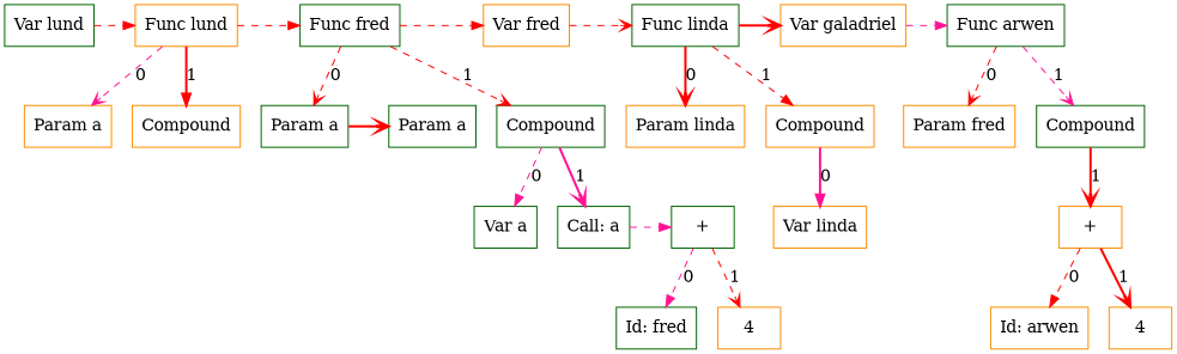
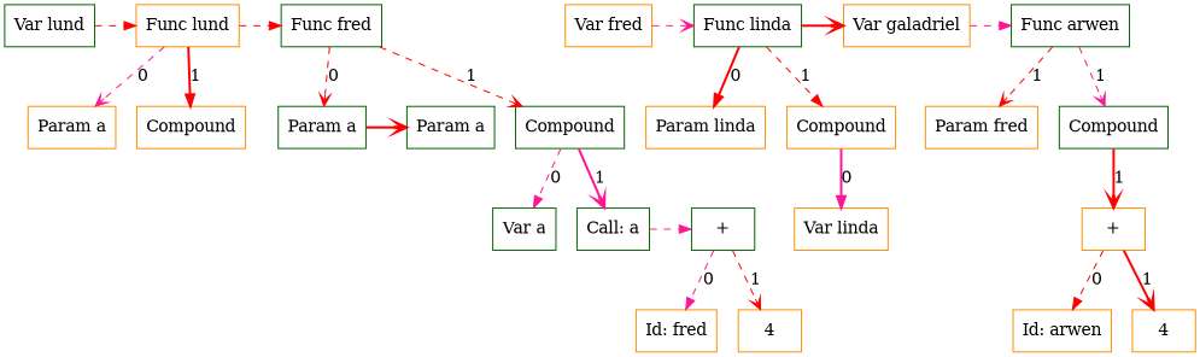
  digraph {
    node [color=darkorange shape=box]
    edge [arrowhead=vee color=red style=dashed]
    n1 [color=darkgreen label="Var lund"]
    n2 [label="Func lund"]
    n3 [color=darkgreen label="Func fred"]
    n4 [label="Var fred"]
    n5 [color=darkgreen label="Func linda"]
    n6 [label="Var galadriel"]
    n7 [color=darkgreen label="Func arwen"]
    n8 [label="Param a"]
    n9 [label=Compound]
    n10 [color=darkgreen label="Param a"]
    n11 [color=darkgreen label=Compound]
    n12 [color=darkgreen label="Param a"]
    n13 [color=darkgreen label="Var a"]
    n14 [color=darkgreen label="Call: a"]
    n15 [color=darkgreen label="+"]
-   n16 [color=darkgreen label="Id: fred"]
+   n16 [label="Id: fred"]
    n17 [label=4]
    n18 [label="Param linda"]
    n19 [label=Compound]
    n20 [label="Var linda"]
    n21 [label="Param fred"]
    n22 [color=darkgreen label=Compound]
    n23 [label="+"]
    n24 [label="Id: arwen"]
    n25 [label=4]
    subgraph sub_1 {
      rank=same
      rankdir=LR
      n1
      n2
      n3
      n4
      n5
      n6
      n7
    }
    subgraph sub_2 {
      rankdir=LR
      n1
      n2
      n3
      n4
      n5
      n6
      n7
    }
    subgraph sub_3 {
      ordering=out
      rank=same
      rankdir=LR
      n8
      n9
    }
    subgraph sub_4 {
      rankdir=TB
      n2
      n8
      n9
    }
    subgraph sub_5 {
      ordering=out
      rank=same
      rankdir=LR
      n10
      n11
    }
    subgraph sub_6 {
      rankdir=TB
      n3
      n10
      n11
    }
    subgraph sub_7 {
      rank=same
      rankdir=LR
      n10
      n12
    }
    subgraph sub_8 {
      rankdir=LR
      n10
      n12
    }
    subgraph sub_9 {
      ordering=out
      rank=same
      rankdir=LR
      n13
      n14
    }
    subgraph sub_10 {
      rankdir=TB
      n11
      n13
      n14
    }
    subgraph sub_11 {
      rank=same
      rankdir=LR
      n14
      n15
    }
    subgraph sub_12 {
      rankdir=LR
      n14
      n15
    }
    subgraph sub_13 {
      ordering=out
      rank=same
      rankdir=LR
      n16
      n17
    }
    subgraph sub_14 {
      rankdir=TB
      n15
      n16
      n17
    }
    subgraph sub_15 {
      ordering=out
      rank=same
      rankdir=LR
      n18
      n19
    }
    subgraph sub_16 {
      rankdir=TB
      n5
      n18
      n19
    }
    subgraph sub_17 {
      ordering=out
      rank=same
      rankdir=LR
      n20
    }
    subgraph sub_18 {
      rankdir=TB
      n19
      n20
    }
    subgraph sub_19 {
      ordering=out
      rank=same
      rankdir=LR
      n21
      n22
    }
    subgraph sub_20 {
      rankdir=TB
      n7
      n21
      n22
    }
    subgraph sub_21 {
      ordering=out
      rank=same
      rankdir=LR
      n23
    }
    subgraph sub_22 {
      rankdir=TB
      n22
      n23
    }
    subgraph sub_23 {
      ordering=out
      rank=same
      rankdir=LR
      n24
      n25
    }
    subgraph sub_24 {
      rankdir=TB
      n23
      n24
      n25
    }
    n1 -> n2 [arrowhead=normal]
    n2 -> n3 [arrowhead=normal]
    n2 -> n8 [color=deeppink label=0]
    n2 -> n9 [arrowhead=normal label=1 style=bold]
-   n3 -> n4 [arrowhead=normal]
    n3 -> n10 [label=0]
    n3 -> n11 [label=1]
-   n4 -> n5
+   n4 -> n5 [color=deeppink]
    n5 -> n6 [style=bold]
-   n5 -> n18 [label=0 style=bold]
+   n5 -> n18 [arrowhead=normal label=0 style=bold]
    n5 -> n19 [arrowhead=normal label=1]
    n6 -> n7 [arrowhead=normal color=deeppink]
-   n7 -> n21 [label=0]
+   n7 -> n21 [label=1]
    n7 -> n22 [color=deeppink label=1]
    n10 -> n12 [style=bold]
    n11 -> n13 [arrowhead=normal color=deeppink label=0]
    n11 -> n14 [color=deeppink label=1 style=bold]
    n14 -> n15 [arrowhead=normal color=deeppink]
    n15 -> n16 [arrowhead=normal color=deeppink label=0]
    n15 -> n17 [label=1]
    n19 -> n20 [arrowhead=normal color=deeppink label=0 style=bold]
    n22 -> n23 [label=1 style=bold]
    n23 -> n24 [arrowhead=normal label=0]
    n23 -> n25 [label=1 style=bold]
  }
